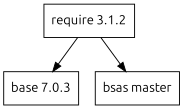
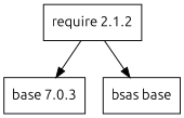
  digraph {
    fontname=Ubuntu
    node [fontname=Ubuntu shape=record]
    edge [fontname=Ubuntu]
    n1 [label="base 7.0.3"]
-   n2 [label="require 3.1.2"]
-   n3 [label="bsas master"]
+   n2 [label="require 2.1.2"]
+   n3 [label="bsas base"]
    n2 -> n1
    n2 -> n3
  }
